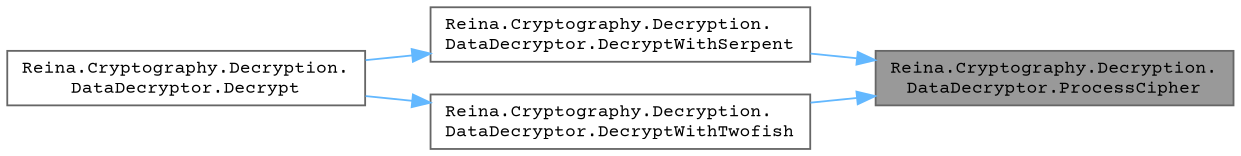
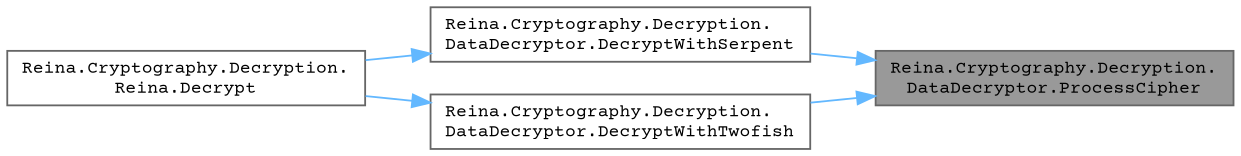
  digraph {
    rankdir=RL
    fontname="Courier Prime"
    node [color=grey40 fillcolor=white fontname="Courier Prime" fontsize=10 shape=box style=filled]
    edge [color=steelblue1 dir=back fontname="Courier Prime" fontsize=10 labelfontname=FreeSans labelfontsize=10 style=solid]
    n1 [color=gray40 fillcolor=grey60 fontcolor=black height=0.2 label="Reina.Cryptography.Decryption.\lDataDecryptor.ProcessCipher" width=0.4]
    n2 [height=0.2 label="Reina.Cryptography.Decryption.\lDataDecryptor.DecryptWithSerpent" width=0.4]
    n3 [height=0.2 label="Reina.Cryptography.Decryption.\lDataDecryptor.DecryptWithTwofish" width=0.4]
-   n4 [height=0.2 label="Reina.Cryptography.Decryption.\lDataDecryptor.Decrypt" width=0.4]
+   n4 [height=0.2 label="Reina.Cryptography.Decryption.\lReina.Decrypt" width=0.4]
    n1 -> n2
    n1 -> n3
    n2 -> n4
    n3 -> n4
  }
